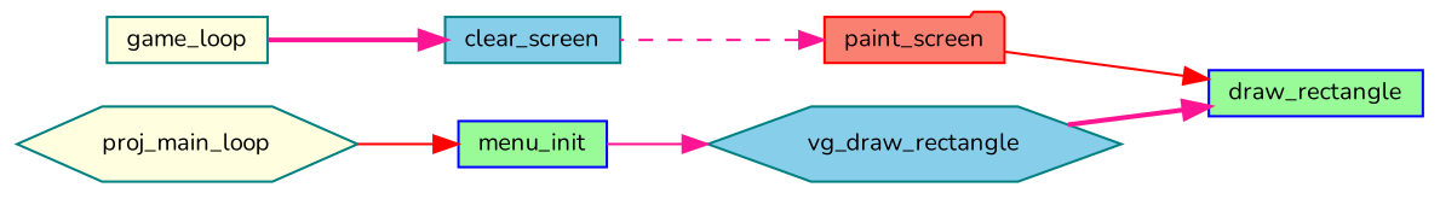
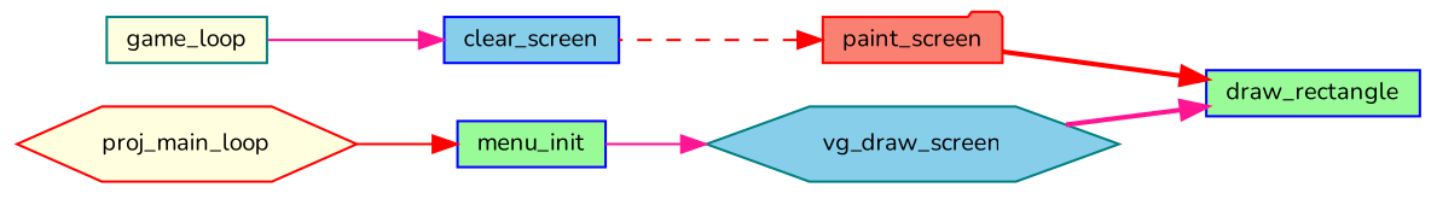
  digraph {
    fontname=Nunito
    rankdir=RL
    node [color=blue fillcolor=palegreen fontname=Nunito fontsize=10 shape=box style=filled]
    edge [color=red dir=back fontname=Nunito fontsize=10 labelfontname=Helvetica labelfontsize=10 style=solid]
    n1 [fontcolor=black height=0.2 label=draw_rectangle width=0.4]
    n2 [color=red fillcolor=salmon height=0.2 label=paint_screen shape=folder width=0.4]
-   n3 [color=teal fillcolor=skyblue height=0.2 label=vg_draw_rectangle shape=hexagon width=0.4]
-   n4 [color=teal fillcolor=skyblue height=0.2 label=clear_screen width=0.4]
+   n3 [color=teal fillcolor=skyblue height=0.2 label=vg_draw_screen shape=hexagon width=0.4]
+   n4 [fillcolor=skyblue height=0.2 label=clear_screen width=0.4]
    n5 [height=0.2 label=menu_init width=0.4]
    n6 [color=teal fillcolor=lightyellow height=0.2 label=game_loop width=0.4]
-   n7 [color=teal fillcolor=lightyellow height=0.2 label=proj_main_loop shape=hexagon width=0.4]
-   n1 -> n2
+   n7 [color=red fillcolor=lightyellow height=0.2 label=proj_main_loop shape=hexagon width=0.4]
+   n1 -> n2 [style=bold]
    n1 -> n3 [color=deeppink style=bold]
-   n2 -> n4 [color=deeppink style=dashed]
+   n2 -> n4 [style=dashed]
    n3 -> n5 [color=deeppink]
-   n4 -> n6 [color=deeppink style=bold]
+   n4 -> n6 [color=deeppink]
    n5 -> n7
  }
